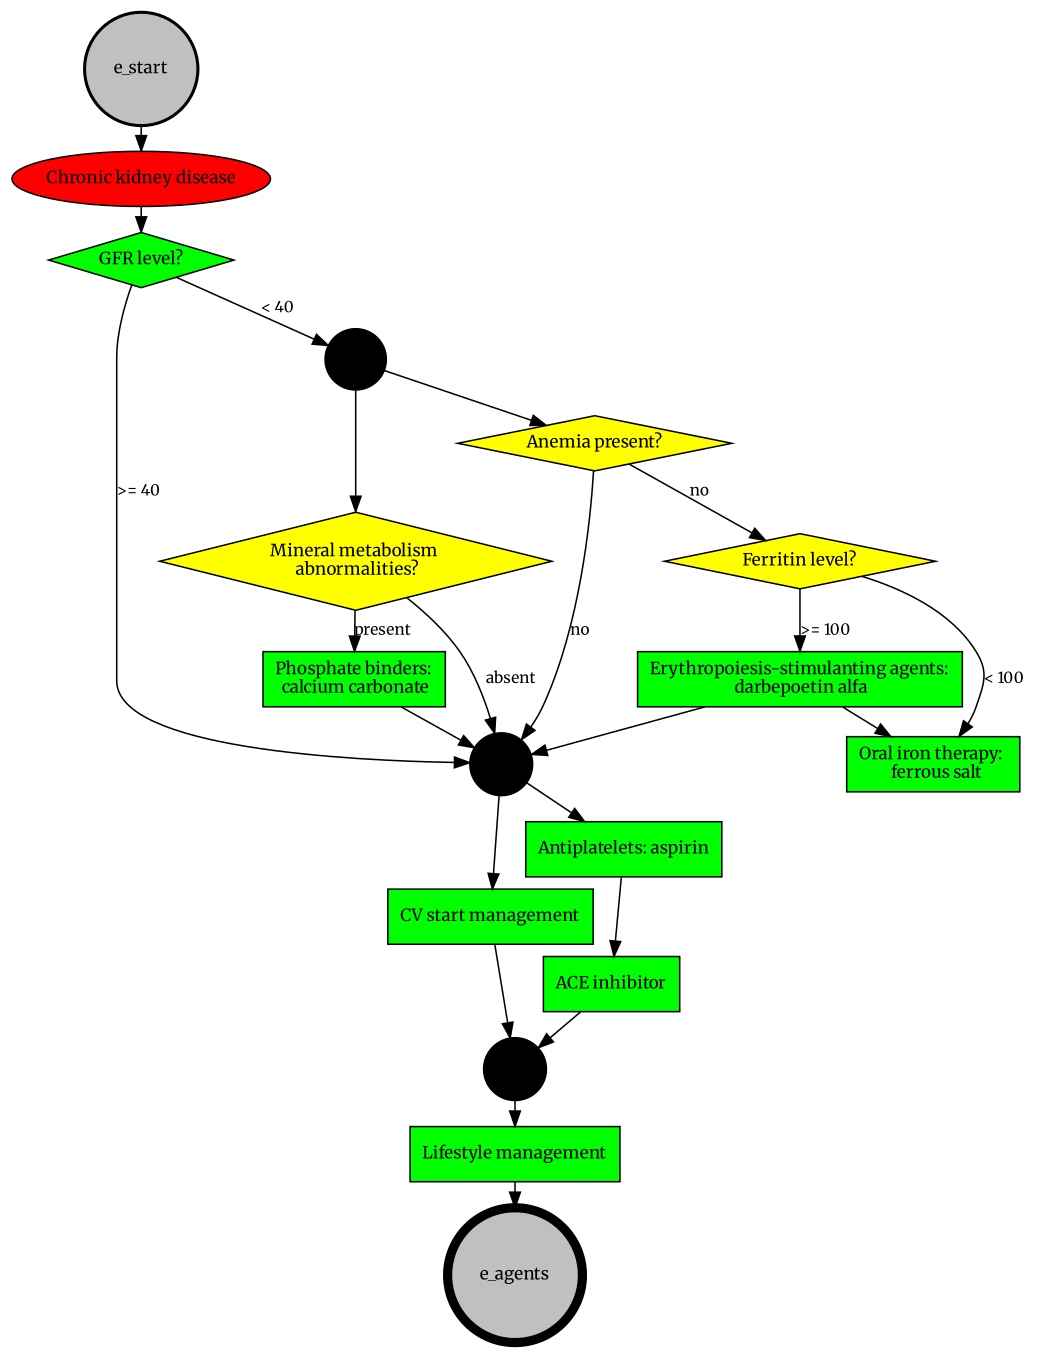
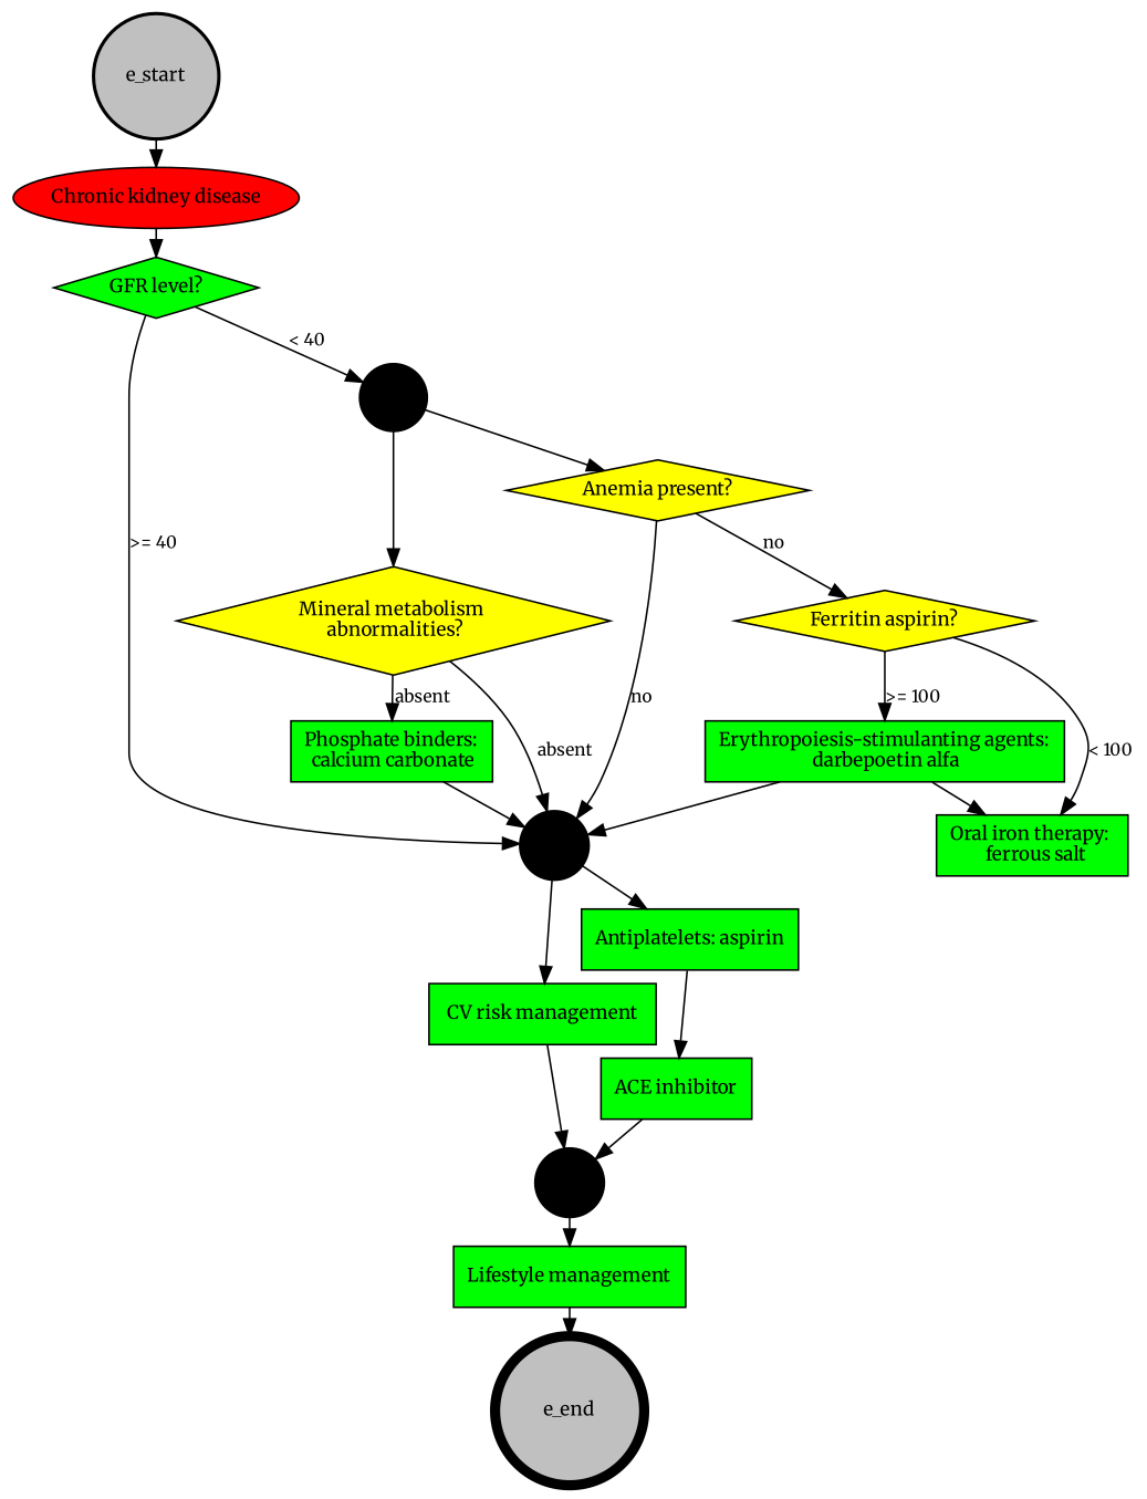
  digraph {
    fontname=Merriweather
    ranksep=0.1
    node [fillcolor=green fontname=Merriweather fontsize=11 shape=box style=filled]
    edge [fontname=Merriweather fontsize=10]
    n1 [fillcolor=red label="Chronic kidney disease" shape=oval]
    n2 [label="GFR level?" shape=diamond]
    p2 [fillcolor=black shape=circle width=0.2]
    p1 [fillcolor=black shape=circle width=0.2]
    n5 [label="Phosphate binders:\n calcium carbonate"]
-   n6 [label="CV start management"]
+   n6 [label="CV risk management"]
    n7 [label="Antiplatelets: aspirin"]
    p3 [fillcolor=black shape=circle width=0.2]
    n9 [label="Lifestyle management"]
    n10 [label="Erythropoiesis-stimulanting agents:\n darbepoetin alfa"]
    n11 [label="Oral iron therapy: \n  ferrous salt"]
    n12 [label="ACE inhibitor"]
-   e_end [fillcolor=gray penwidth=6 shape=circle width=0.3 label=e_agents]
+   e_end [fillcolor=gray penwidth=6 shape=circle width=0.3]
    n14 [fillcolor=yellow label="Anemia present?" shape=diamond]
    n15 [fillcolor=yellow label="Mineral metabolism \n abnormalities?" shape=diamond]
-   n16 [fillcolor=yellow label="Ferritin level?" shape=diamond]
+   n16 [fillcolor=yellow label="Ferritin aspirin?" shape=diamond]
    e_start [fillcolor=gray penwidth=2 shape=circle width=0.3]
    n1 -> n2
    n2 -> p2 [label=">= 40"]
    n2 -> p1 [label="< 40"]
    p2 -> n6
    p2 -> n7
    p1 -> n14
    p1 -> n15
    n5 -> p2
    n6 -> p3
    n7 -> n12
    p3 -> n9
    n9 -> e_end
    n10 -> p2
    n10 -> n11
    n12 -> p3
    n14 -> p2 [label=no]
    n14 -> n16 [label=no]
    n15 -> p2 [label=absent]
-   n15 -> n5 [label=present]
+   n15 -> n5 [label=absent]
    n16 -> n10 [label=">= 100"]
    n16 -> n11 [label="< 100"]
    e_start -> n1
  }
